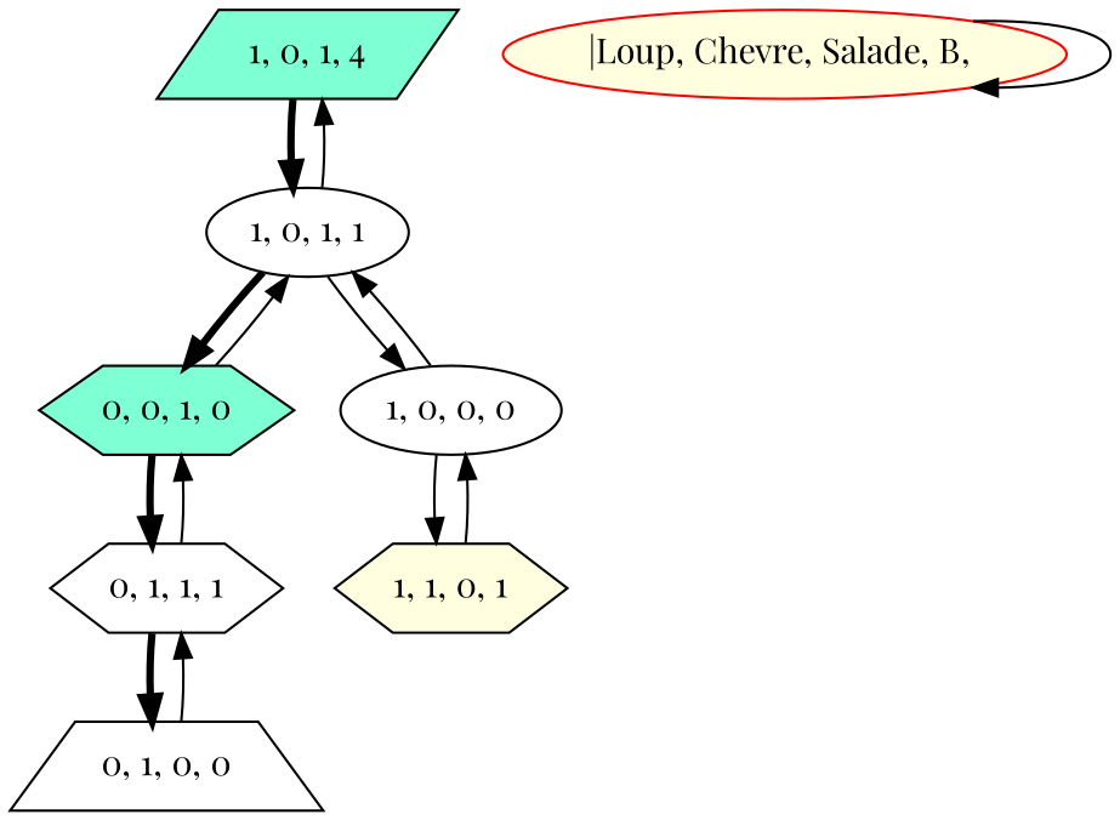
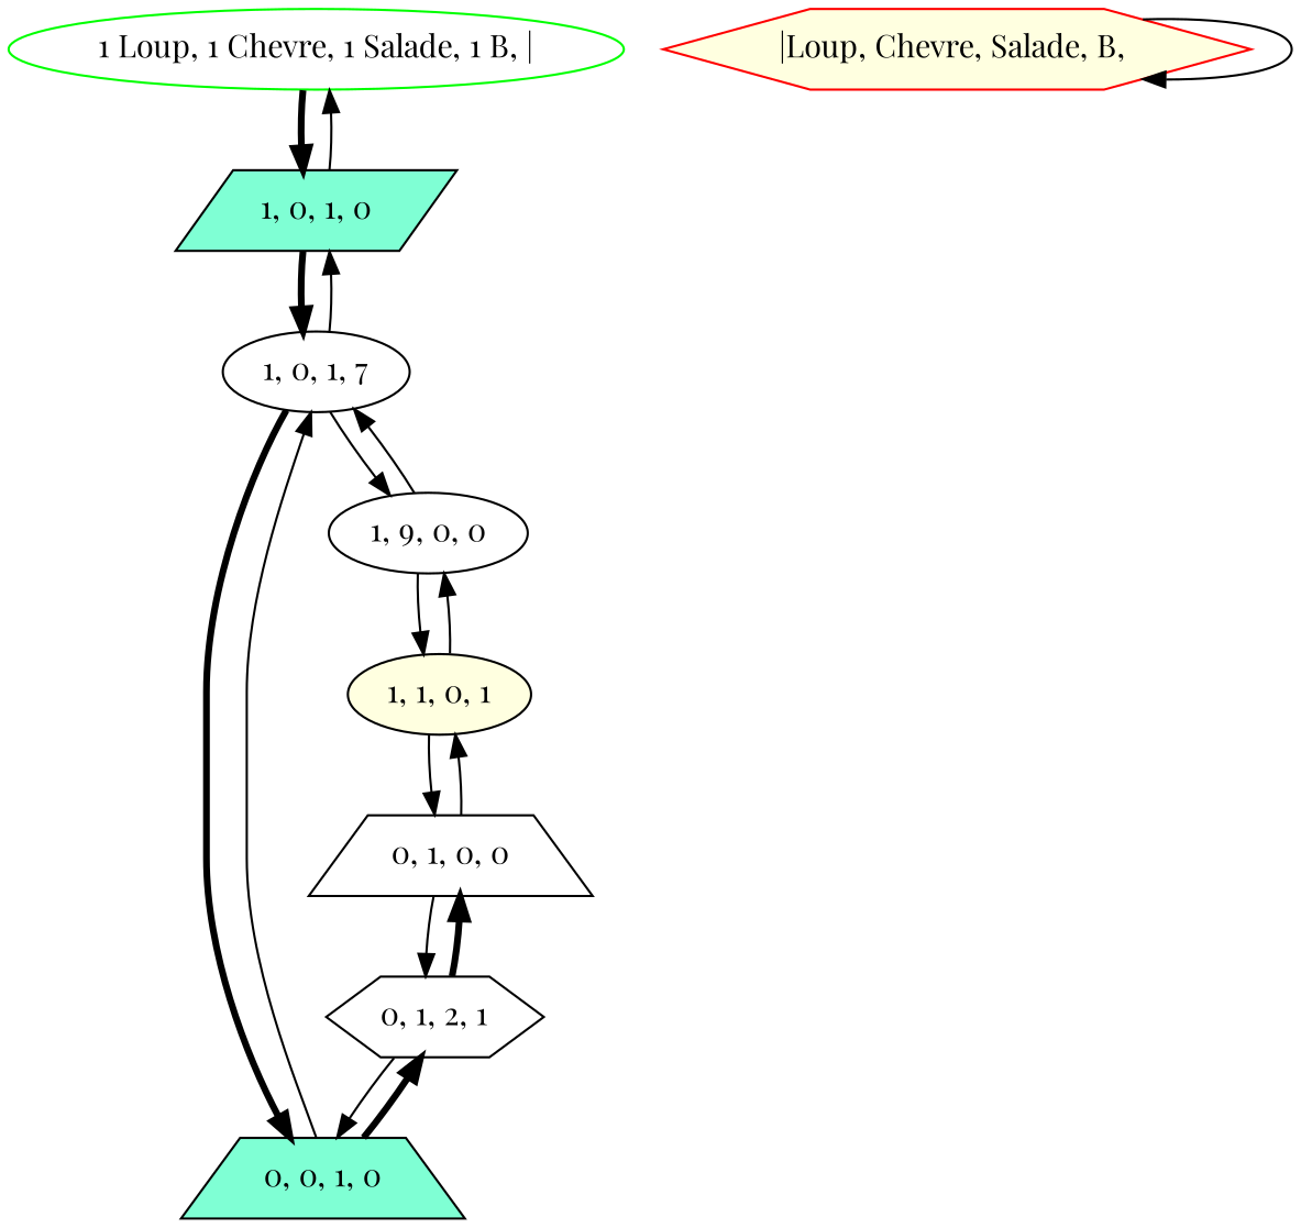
  digraph {
    fontname="Playfair Display"
    node [fillcolor=white fontname="Playfair Display" shape=ellipse style=filled]
    edge [fontname="Playfair Display"]
-   "1, 0, 1, 0" [fillcolor=aquamarine shape=parallelogram label="1, 0, 1, 4"]
-   "1, 0, 1, 1"
-   n4 [color=red fillcolor=lightyellow label="|Loup, Chevre, Salade, B, "]
-   "0, 0, 1, 0" [fillcolor=aquamarine shape=hexagon]
-   "1, 0, 0, 0"
-   "0, 1, 1, 1" [shape=hexagon]
-   "1, 1, 0, 1" [fillcolor=lightyellow shape=hexagon]
+   n1 [color=green label="1 Loup, 1 Chevre, 1 Salade, 1 B, |"]
+   "1, 0, 1, 0" [fillcolor=aquamarine shape=parallelogram]
+   "1, 0, 1, 1" [label="1, 0, 1, 7"]
+   n4 [color=red fillcolor=lightyellow label="|Loup, Chevre, Salade, B, " shape=hexagon]
+   "0, 0, 1, 0" [fillcolor=aquamarine shape=trapezium]
+   "1, 0, 0, 0" [label="1, 9, 0, 0"]
+   "0, 1, 1, 1" [shape=hexagon label="0, 1, 2, 1"]
+   "1, 1, 0, 1" [fillcolor=lightyellow]
    "0, 1, 0, 0" [shape=trapezium]
+   n1 -> "1, 0, 1, 0" [penwidth=3]
+   "1, 0, 1, 0" -> n1
    "1, 0, 1, 0" -> "1, 0, 1, 1" [penwidth=3]
    "1, 0, 1, 1" -> "1, 0, 1, 0"
    "1, 0, 1, 1" -> "0, 0, 1, 0" [penwidth=3]
    "1, 0, 1, 1" -> "1, 0, 0, 0"
    n4 -> n4
    "0, 0, 1, 0" -> "1, 0, 1, 1"
    "0, 0, 1, 0" -> "0, 1, 1, 1" [penwidth=3]
    "1, 0, 0, 0" -> "1, 0, 1, 1"
    "1, 0, 0, 0" -> "1, 1, 0, 1"
    "0, 1, 1, 1" -> "0, 0, 1, 0"
    "0, 1, 1, 1" -> "0, 1, 0, 0" [penwidth=3]
    "1, 1, 0, 1" -> "1, 0, 0, 0"
+   "1, 1, 0, 1" -> "0, 1, 0, 0"
    "0, 1, 0, 0" -> "0, 1, 1, 1"
+   "0, 1, 0, 0" -> "1, 1, 0, 1"
  }
